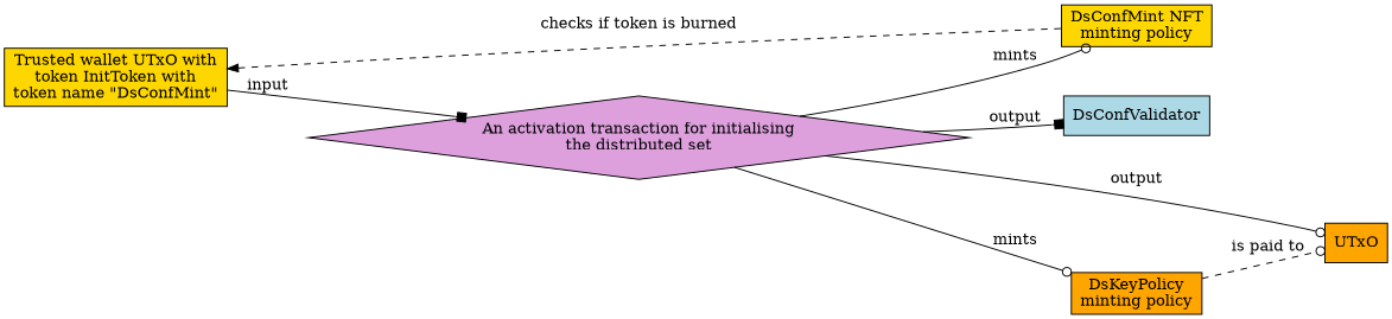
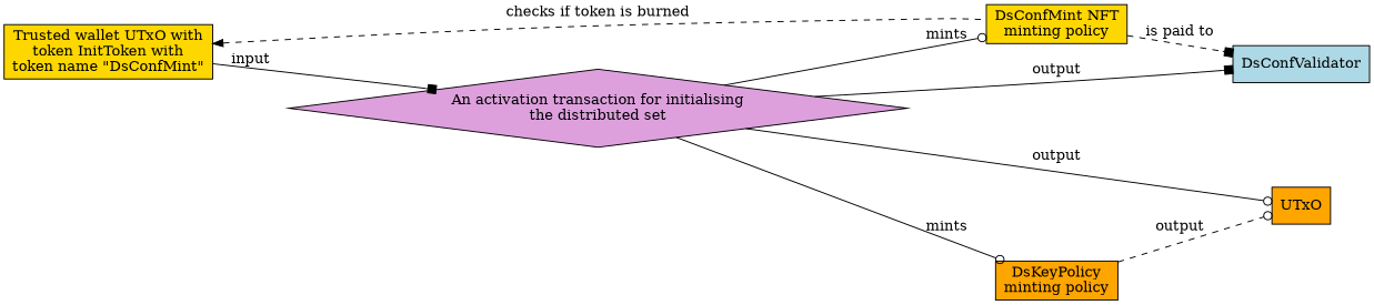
  strict digraph {
    nodesep=0.5
    rankdir=LR
    ranksep=0.5
    node [fillcolor=gold shape=record style=filled]
    edge [arrowhead=odot]
    n1 [label="Trusted wallet UTxO with\ntoken InitToken with\ntoken name \"DsConfMint\""]
    n2 [fillcolor=plum label="An activation transaction for initialising\nthe distributed set" shape=diamond]
    n3 [label="DsConfMint NFT\nminting policy"]
    n4 [fillcolor=lightblue label=DsConfValidator]
    n5 [fillcolor=orange label=UTxO]
    n6 [fillcolor=orange label="DsKeyPolicy\nminting policy"]
    n1 -> n2 [arrowhead=box label=input]
    n1 -> n3 [dir=back label="checks if token is burned" style=dashed arrowhead=""]
    n2 -> n3 [label=mints]
    n2 -> n4 [arrowhead=box label=output]
    n2 -> n5 [label=output]
    n2 -> n6 [label=mints]
-   n6 -> n5 [label="is paid to" style=dashed]
+   n3 -> n4 [arrowhead=box label="is paid to" style=dashed]
+   n6 -> n5 [label=output style=dashed]
  }
